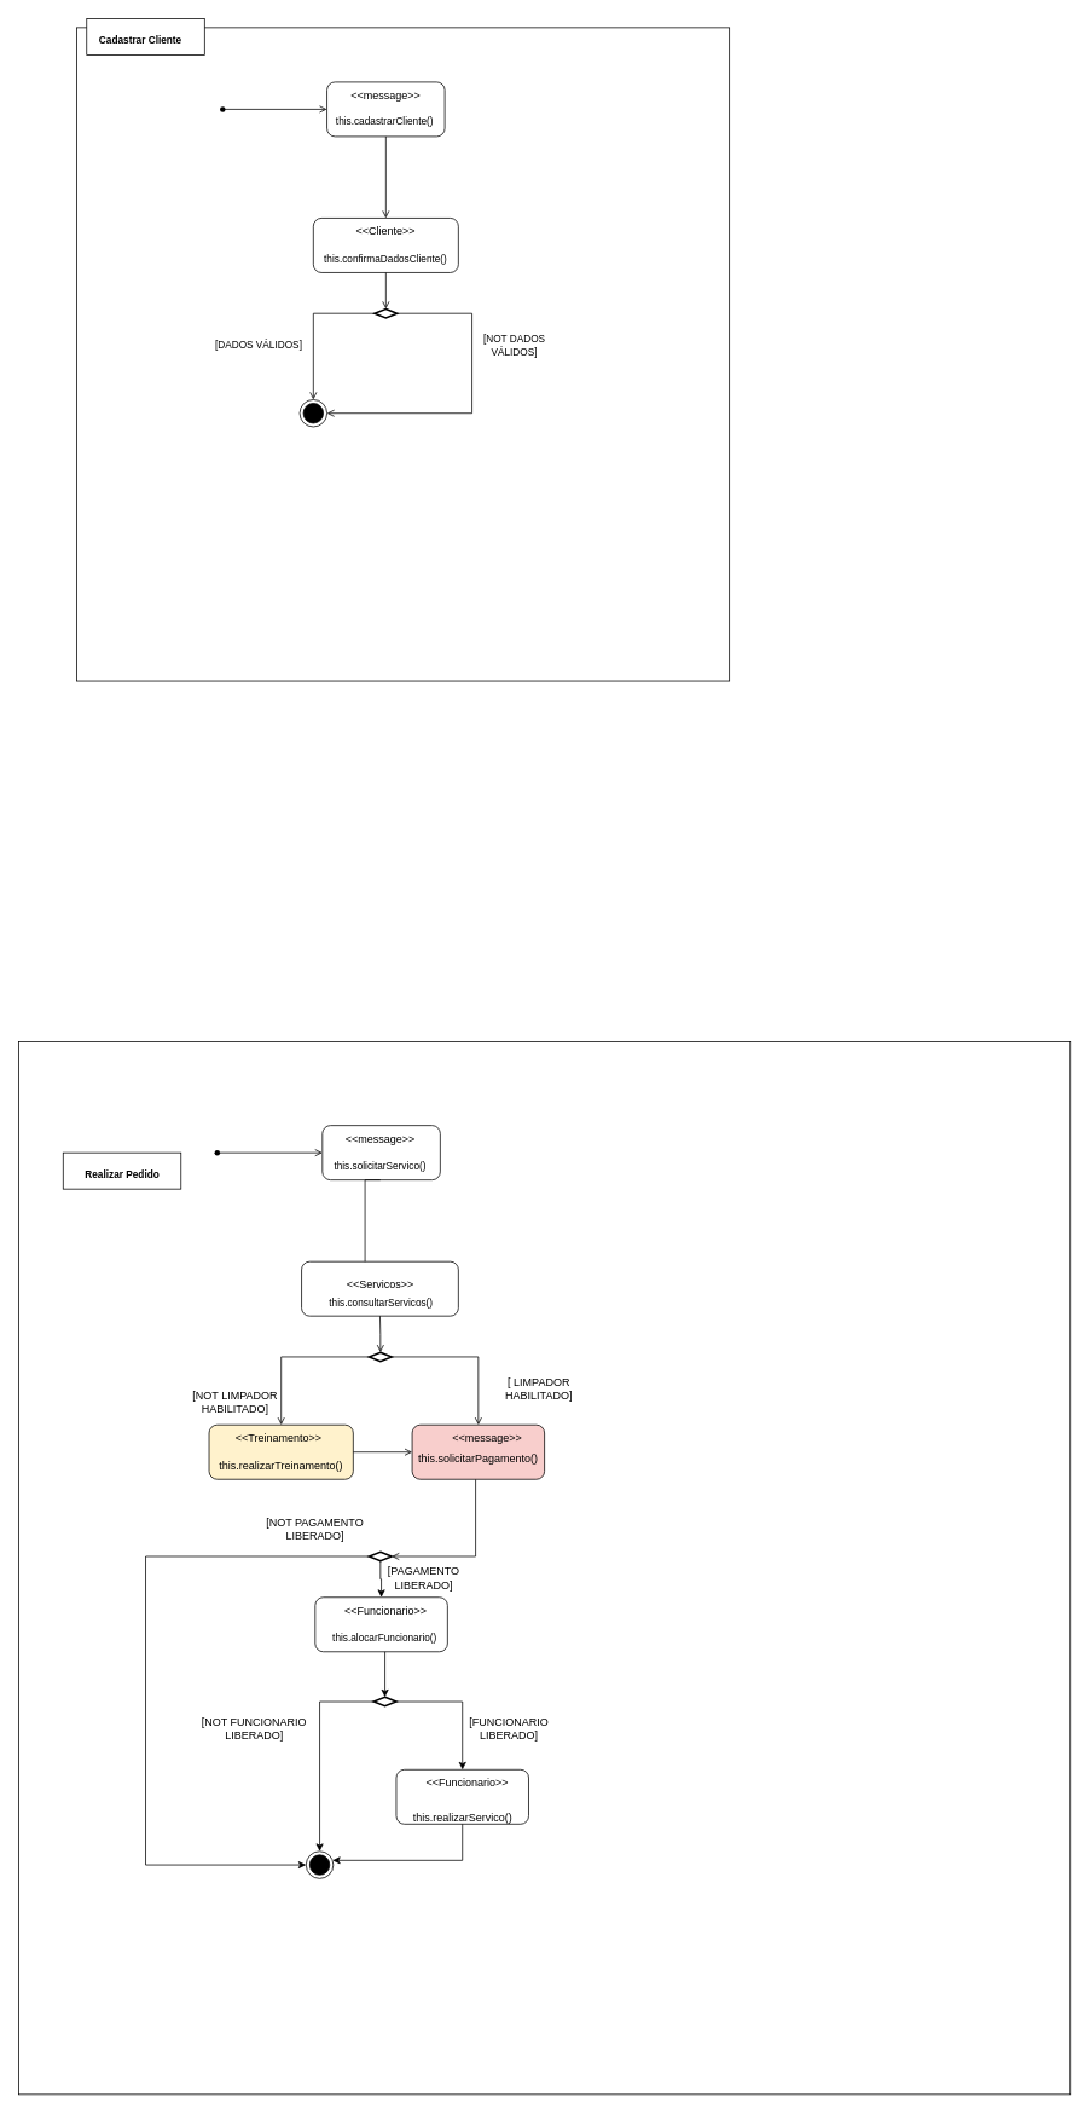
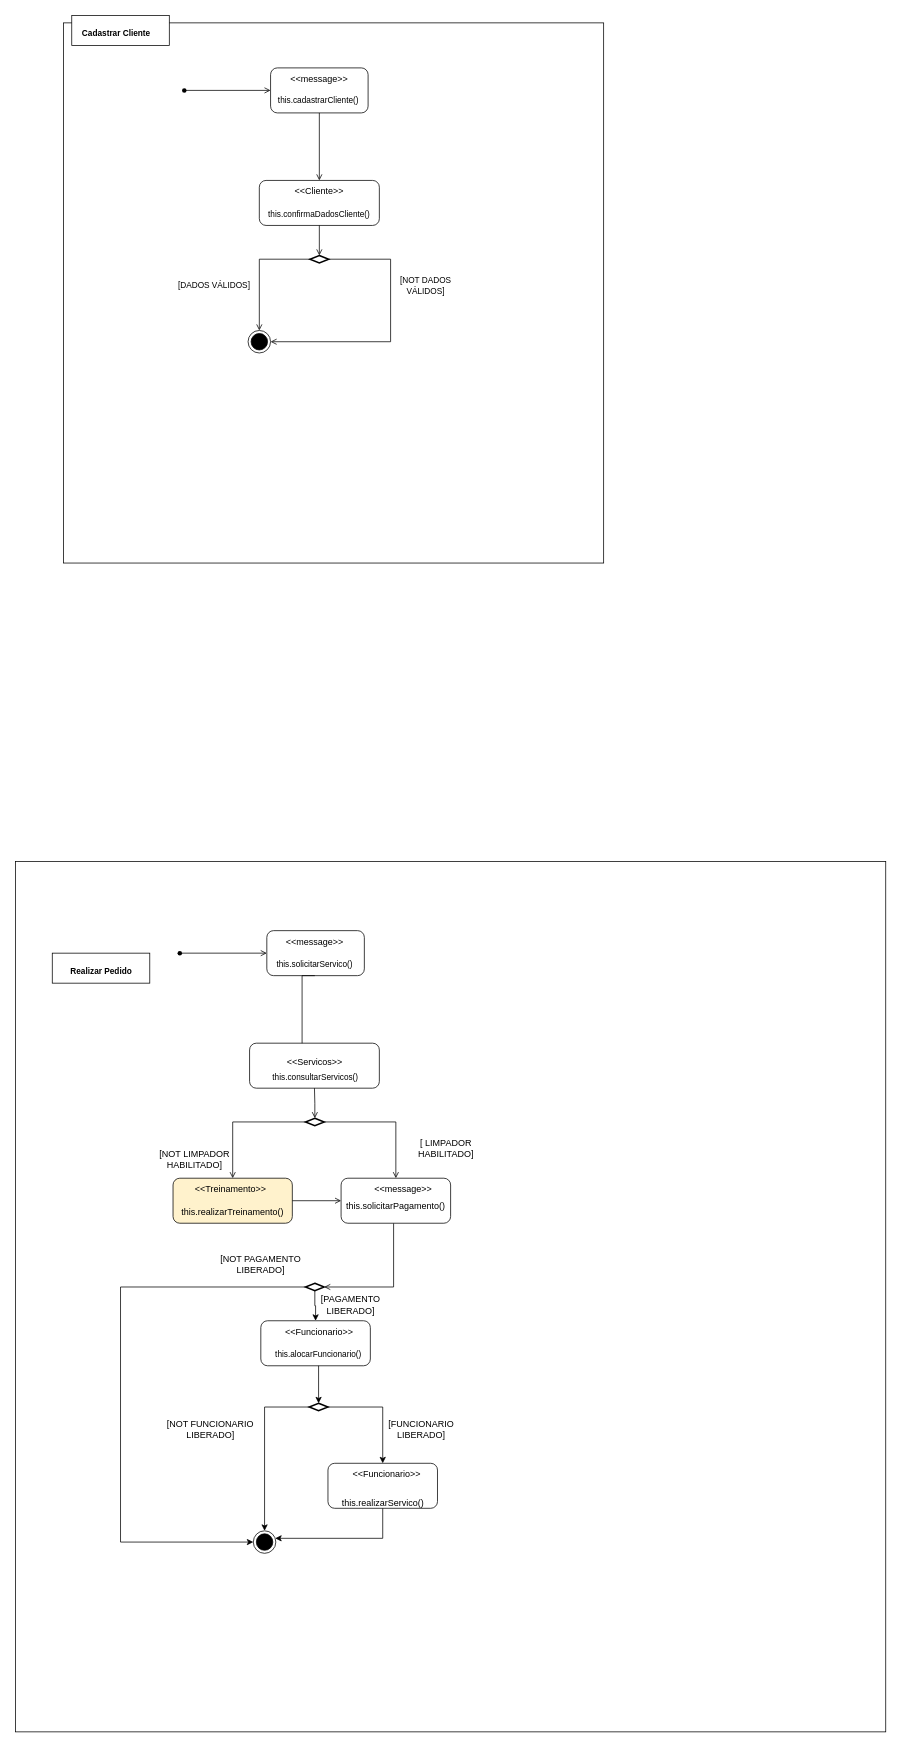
  <mxCell id="0" />
  <mxCell id="1" parent="0" />
  <mxCell id="2" value="" style="whiteSpace=wrap;html=1;aspect=fixed;" parent="1" vertex="1"><mxGeometry x="84" y="30" width="720" height="720" as="geometry" /></mxCell>
  <mxCell id="3" value="" style="rounded=0;whiteSpace=wrap;html=1;" parent="1" vertex="1"><mxGeometry x="95" y="20" width="130" height="40" as="geometry" /></mxCell>
  <mxCell id="4" value="&lt;font style=&quot;font-size: 11px;&quot;&gt;Cadastrar Cliente&lt;/font&gt;" style="text;strokeColor=none;fillColor=none;html=1;fontSize=24;fontStyle=1;verticalAlign=middle;align=center;" parent="1" vertex="1"><mxGeometry x="104" y="20" width="100" height="40" as="geometry" /></mxCell>
  <mxCell id="5" value="" style="shape=waypoint;sketch=0;fillStyle=solid;size=6;pointerEvents=1;points=[];fillColor=none;resizable=0;rotatable=0;perimeter=centerPerimeter;snapToPoint=1;" parent="1" vertex="1"><mxGeometry x="235" y="110" width="20" height="20" as="geometry" /></mxCell>
  <mxCell id="6" style="edgeStyle=orthogonalEdgeStyle;rounded=0;orthogonalLoop=1;jettySize=auto;html=1;startArrow=open;startFill=0;endArrow=none;endFill=0;" parent="1" source="7" target="5" edge="1"><mxGeometry relative="1" as="geometry" /></mxCell>
  <mxCell id="7" value="" style="rounded=1;whiteSpace=wrap;html=1;" parent="1" vertex="1"><mxGeometry x="360" y="90" width="130" height="60" as="geometry" /></mxCell>
  <mxCell id="8" value="&amp;lt;&amp;lt;message&amp;gt;&amp;gt;" style="text;html=1;strokeColor=none;fillColor=none;align=center;verticalAlign=middle;whiteSpace=wrap;rounded=0;" parent="1" vertex="1"><mxGeometry x="395" y="90" width="60" height="30" as="geometry" /></mxCell>
  <mxCell id="9" value="&lt;font style=&quot;font-size: 11px;&quot;&gt;&lt;br&gt;this.cadastrarCliente()&lt;/font&gt;" style="text;html=1;strokeColor=none;fillColor=none;align=center;verticalAlign=middle;whiteSpace=wrap;rounded=0;" parent="1" vertex="1"><mxGeometry x="364" y="110" width="120" height="30" as="geometry" /></mxCell>
  <mxCell id="10" style="edgeStyle=orthogonalEdgeStyle;rounded=0;orthogonalLoop=1;jettySize=auto;html=1;endArrow=open;endFill=0;exitX=0.5;exitY=1;exitDx=0;exitDy=0;" parent="1" source="7" target="11" edge="1"><mxGeometry relative="1" as="geometry"><mxPoint x="425" y="200" as="sourcePoint" /></mxGeometry></mxCell>
  <mxCell id="11" value="" style="rounded=1;whiteSpace=wrap;html=1;" parent="1" vertex="1"><mxGeometry x="345" y="240" width="160" height="60" as="geometry" /></mxCell>
  <mxCell id="12" style="edgeStyle=orthogonalEdgeStyle;rounded=0;orthogonalLoop=1;jettySize=auto;html=1;entryX=0.5;entryY=1;entryDx=0;entryDy=0;startArrow=open;startFill=0;endArrow=none;endFill=0;" parent="1" source="15" target="11" edge="1"><mxGeometry relative="1" as="geometry" /></mxCell>
  <mxCell id="13" style="edgeStyle=orthogonalEdgeStyle;rounded=0;orthogonalLoop=1;jettySize=auto;html=1;endArrow=open;endFill=0;entryX=0.5;entryY=0;entryDx=0;entryDy=0;" parent="1" source="15" target="16" edge="1"><mxGeometry relative="1" as="geometry"><mxPoint x="330" y="420" as="targetPoint" /></mxGeometry></mxCell>
  <mxCell id="14" style="edgeStyle=orthogonalEdgeStyle;rounded=0;orthogonalLoop=1;jettySize=auto;html=1;endArrow=open;endFill=0;entryX=1;entryY=0.5;entryDx=0;entryDy=0;" parent="1" source="15" target="16" edge="1"><mxGeometry relative="1" as="geometry"><mxPoint x="535" y="420" as="targetPoint" /><Array as="points"><mxPoint x="520" y="345" /><mxPoint x="520" y="455" /></Array></mxGeometry></mxCell>
  <mxCell id="15" value="" style="strokeWidth=2;html=1;shape=mxgraph.flowchart.decision;whiteSpace=wrap;" parent="1" vertex="1"><mxGeometry x="412.5" y="340" width="25" height="10" as="geometry" /></mxCell>
  <mxCell id="16" value="" style="ellipse;html=1;shape=endState;fillColor=#000000;strokeColor=#000000;" parent="1" vertex="1"><mxGeometry x="330" y="440" width="30" height="30" as="geometry" /></mxCell>
  <mxCell id="17" value="&amp;lt;&amp;lt;Cliente&amp;gt;&amp;gt;" style="text;html=1;strokeColor=none;fillColor=none;align=center;verticalAlign=middle;whiteSpace=wrap;rounded=0;" parent="1" vertex="1"><mxGeometry x="395" y="240" width="60" height="30" as="geometry" /></mxCell>
  <mxCell id="18" value="&lt;span style=&quot;font-size: 11px;&quot;&gt;this.confirmaDadosCliente()&lt;/span&gt;" style="text;html=1;strokeColor=none;fillColor=none;align=center;verticalAlign=middle;whiteSpace=wrap;rounded=0;" parent="1" vertex="1"><mxGeometry x="365" y="270" width="120" height="30" as="geometry" /></mxCell>
  <mxCell id="19" value="&lt;span style=&quot;font-size: 11px;&quot;&gt;[DADOS VÁLIDOS]&lt;/span&gt;" style="text;html=1;strokeColor=none;fillColor=none;align=center;verticalAlign=middle;whiteSpace=wrap;rounded=0;" parent="1" vertex="1"><mxGeometry x="225" y="365" width="120" height="30" as="geometry" /></mxCell>
  <mxCell id="20" value="&lt;span style=&quot;font-size: 11px;&quot;&gt;[NOT DADOS VÁLIDOS]&lt;/span&gt;" style="text;html=1;strokeColor=none;fillColor=none;align=center;verticalAlign=middle;whiteSpace=wrap;rounded=0;" parent="1" vertex="1"><mxGeometry x="507" y="365" width="120" height="30" as="geometry" /></mxCell>
  <mxCell id="21" value="" style="whiteSpace=wrap;html=1;aspect=fixed;" parent="1" vertex="1"><mxGeometry x="20" y="1148" width="1160" height="1160" as="geometry" /></mxCell>
  <mxCell id="22" value="" style="rounded=0;whiteSpace=wrap;html=1;" parent="1" vertex="1"><mxGeometry x="69" y="1270" width="130" height="40" as="geometry" /></mxCell>
  <mxCell id="23" value="&lt;font style=&quot;font-size: 11px;&quot;&gt;Realizar Pedido&lt;/font&gt;" style="text;strokeColor=none;fillColor=none;html=1;fontSize=24;fontStyle=1;verticalAlign=middle;align=center;" parent="1" vertex="1"><mxGeometry x="84" y="1270" width="100" height="40" as="geometry" /></mxCell>
  <mxCell id="24" value="" style="shape=waypoint;sketch=0;fillStyle=solid;size=6;pointerEvents=1;points=[];fillColor=none;resizable=0;rotatable=0;perimeter=centerPerimeter;snapToPoint=1;" parent="1" vertex="1"><mxGeometry x="229" y="1260" width="20" height="20" as="geometry" /></mxCell>
  <mxCell id="25" style="edgeStyle=orthogonalEdgeStyle;rounded=0;orthogonalLoop=1;jettySize=auto;html=1;startArrow=open;startFill=0;endArrow=none;endFill=0;" parent="1" source="26" target="24" edge="1"><mxGeometry relative="1" as="geometry" /></mxCell>
  <mxCell id="26" value="" style="rounded=1;whiteSpace=wrap;html=1;" parent="1" vertex="1"><mxGeometry x="355" y="1240" width="130" height="60" as="geometry" /></mxCell>
  <mxCell id="27" value="&amp;lt;&amp;lt;message&amp;gt;&amp;gt;" style="text;html=1;strokeColor=none;fillColor=none;align=center;verticalAlign=middle;whiteSpace=wrap;rounded=0;" parent="1" vertex="1"><mxGeometry x="389" y="1240" width="60" height="30" as="geometry" /></mxCell>
  <mxCell id="28" value="&lt;span style=&quot;font-size: 11px;&quot;&gt;this.solicitarServico()&lt;/span&gt;" style="text;html=1;strokeColor=none;fillColor=none;align=center;verticalAlign=middle;whiteSpace=wrap;rounded=0;" parent="1" vertex="1"><mxGeometry x="359" y="1270" width="120" height="30" as="geometry" /></mxCell>
  <mxCell id="29" style="edgeStyle=orthogonalEdgeStyle;rounded=0;orthogonalLoop=1;jettySize=auto;html=1;entryX=0.5;entryY=1;entryDx=0;entryDy=0;startArrow=open;startFill=0;endArrow=none;endFill=0;exitX=0.5;exitY=0;exitDx=0;exitDy=0;" parent="1" source="44" target="28" edge="1"><mxGeometry relative="1" as="geometry"><mxPoint x="419" y="1340" as="sourcePoint" /><Array as="points"><mxPoint x="402" y="1300" /></Array></mxGeometry></mxCell>
  <mxCell id="30" value="" style="rounded=1;whiteSpace=wrap;html=1;" parent="1" vertex="1"><mxGeometry x="332" y="1390" width="173" height="60" as="geometry" /></mxCell>
  <mxCell id="31" style="edgeStyle=orthogonalEdgeStyle;rounded=0;orthogonalLoop=1;jettySize=auto;html=1;entryX=0.5;entryY=1;entryDx=0;entryDy=0;startArrow=open;startFill=0;endArrow=none;endFill=0;" parent="1" source="34" target="30" edge="1"><mxGeometry relative="1" as="geometry" /></mxCell>
  <mxCell id="32" style="edgeStyle=orthogonalEdgeStyle;rounded=0;orthogonalLoop=1;jettySize=auto;html=1;endArrow=open;endFill=0;" parent="1" source="34" target="35" edge="1"><mxGeometry relative="1" as="geometry" /></mxCell>
  <mxCell id="33" style="edgeStyle=orthogonalEdgeStyle;rounded=0;orthogonalLoop=1;jettySize=auto;html=1;endArrow=open;endFill=0;" parent="1" source="34" target="37" edge="1"><mxGeometry relative="1" as="geometry" /></mxCell>
  <mxCell id="34" value="" style="strokeWidth=2;html=1;shape=mxgraph.flowchart.decision;whiteSpace=wrap;" parent="1" vertex="1"><mxGeometry x="406.5" y="1490" width="25" height="10" as="geometry" /></mxCell>
  <mxCell id="35" value="&lt;br&gt;&lt;br&gt;this.realizarTreinamento()" style="rounded=1;whiteSpace=wrap;html=1;fillColor=#fff2cc;" parent="1" vertex="1"><mxGeometry x="230" y="1570" width="159" height="60" as="geometry" /></mxCell>
  <mxCell id="36" style="edgeStyle=orthogonalEdgeStyle;rounded=0;orthogonalLoop=1;jettySize=auto;html=1;entryX=1;entryY=0.5;entryDx=0;entryDy=0;entryPerimeter=0;endArrow=open;endFill=0;" parent="1" source="37" target="40" edge="1"><mxGeometry relative="1" as="geometry"><Array as="points"><mxPoint x="524" y="1715" /></Array></mxGeometry></mxCell>
- <mxCell id="37" value="&lt;br&gt;this.solicitarPagamento()" style="rounded=1;whiteSpace=wrap;html=1;fillColor=#f8cecc;" parent="1" vertex="1"><mxGeometry x="454" y="1570" width="146" height="60" as="geometry" /></mxCell>
+ <mxCell id="37" value="&lt;br&gt;this.solicitarPagamento()" style="rounded=1;whiteSpace=wrap;html=1;" parent="1" vertex="1"><mxGeometry x="454" y="1570" width="146" height="60" as="geometry" /></mxCell>
  <mxCell id="38" style="edgeStyle=orthogonalEdgeStyle;rounded=0;orthogonalLoop=1;jettySize=auto;html=1;exitX=0;exitY=0.5;exitDx=0;exitDy=0;exitPerimeter=0;" parent="1" source="40" target="41" edge="1"><mxGeometry relative="1" as="geometry"><Array as="points"><mxPoint x="160" y="1715" /><mxPoint x="160" y="2055" /></Array></mxGeometry></mxCell>
  <mxCell id="39" style="edgeStyle=orthogonalEdgeStyle;rounded=0;orthogonalLoop=1;jettySize=auto;html=1;exitX=0.5;exitY=1;exitDx=0;exitDy=0;exitPerimeter=0;" parent="1" source="40" target="49" edge="1"><mxGeometry relative="1" as="geometry" /></mxCell>
  <mxCell id="40" value="" style="strokeWidth=2;html=1;shape=mxgraph.flowchart.decision;whiteSpace=wrap;" parent="1" vertex="1"><mxGeometry x="406.5" y="1710" width="25" height="10" as="geometry" /></mxCell>
  <mxCell id="41" value="" style="ellipse;html=1;shape=endState;fillColor=#000000;strokeColor=#000000;" parent="1" vertex="1"><mxGeometry x="337" y="2040" width="30" height="30" as="geometry" /></mxCell>
  <mxCell id="42" value="&amp;lt;&amp;lt;Treinamento&amp;gt;&amp;gt;" style="text;html=1;strokeColor=none;fillColor=none;align=center;verticalAlign=middle;whiteSpace=wrap;rounded=0;" parent="1" vertex="1"><mxGeometry x="277" y="1570" width="60" height="30" as="geometry" /></mxCell>
  <mxCell id="43" value="&amp;lt;&amp;lt;message&amp;gt;&amp;gt;" style="text;html=1;strokeColor=none;fillColor=none;align=center;verticalAlign=middle;whiteSpace=wrap;rounded=0;" parent="1" vertex="1"><mxGeometry x="507" y="1570" width="60" height="30" as="geometry" /></mxCell>
  <mxCell id="44" value="&amp;lt;&amp;lt;Servicos&amp;gt;&amp;gt;" style="text;html=1;strokeColor=none;fillColor=none;align=center;verticalAlign=middle;whiteSpace=wrap;rounded=0;" parent="1" vertex="1"><mxGeometry x="389" y="1400" width="60" height="30" as="geometry" /></mxCell>
  <mxCell id="45" value="&lt;font style=&quot;font-size: 11px;&quot;&gt;this.consultarServicos()&lt;/font&gt;" style="text;html=1;strokeColor=none;fillColor=none;align=center;verticalAlign=middle;whiteSpace=wrap;rounded=0;" parent="1" vertex="1"><mxGeometry x="365" y="1420" width="110" height="30" as="geometry" /></mxCell>
  <mxCell id="46" value="[NOT LIMPADOR HABILITADO]" style="text;html=1;strokeColor=none;fillColor=none;align=center;verticalAlign=middle;whiteSpace=wrap;rounded=0;" parent="1" vertex="1"><mxGeometry x="199" y="1530" width="120" height="30" as="geometry" /></mxCell>
  <mxCell id="47" value="[ LIMPADOR HABILITADO]" style="text;html=1;strokeColor=none;fillColor=none;align=center;verticalAlign=middle;whiteSpace=wrap;rounded=0;" parent="1" vertex="1"><mxGeometry x="534" y="1515" width="120" height="30" as="geometry" /></mxCell>
  <mxCell id="48" style="edgeStyle=orthogonalEdgeStyle;rounded=0;orthogonalLoop=1;jettySize=auto;html=1;endArrow=open;endFill=0;entryX=0;entryY=0.5;entryDx=0;entryDy=0;" parent="1" source="35" target="37" edge="1"><mxGeometry relative="1" as="geometry"><Array as="points"><mxPoint x="450" y="1600" /><mxPoint x="450" y="1600" /></Array><mxPoint x="386" y="1560" as="sourcePoint" /><mxPoint x="479" y="1645" as="targetPoint" /></mxGeometry></mxCell>
  <mxCell id="49" value="" style="rounded=1;whiteSpace=wrap;html=1;" parent="1" vertex="1"><mxGeometry x="347" y="1760" width="146" height="60" as="geometry" /></mxCell>
  <mxCell id="50" value="[NOT PAGAMENTO LIBERADO]" style="text;html=1;strokeColor=none;fillColor=none;align=center;verticalAlign=middle;whiteSpace=wrap;rounded=0;" parent="1" vertex="1"><mxGeometry x="286.5" y="1670" width="120" height="30" as="geometry" /></mxCell>
  <mxCell id="51" value="[PAGAMENTO LIBERADO]" style="text;html=1;strokeColor=none;fillColor=none;align=center;verticalAlign=middle;whiteSpace=wrap;rounded=0;" parent="1" vertex="1"><mxGeometry x="406.5" y="1724" width="120" height="30" as="geometry" /></mxCell>
  <mxCell id="52" value="&amp;lt;&amp;lt;Funcionario&amp;gt;&amp;gt;" style="text;html=1;strokeColor=none;fillColor=none;align=center;verticalAlign=middle;whiteSpace=wrap;rounded=0;" parent="1" vertex="1"><mxGeometry x="395" y="1760" width="60" height="30" as="geometry" /></mxCell>
  <mxCell id="53" style="edgeStyle=orthogonalEdgeStyle;rounded=0;orthogonalLoop=1;jettySize=auto;html=1;exitX=0.5;exitY=1;exitDx=0;exitDy=0;entryX=0.5;entryY=0;entryDx=0;entryDy=0;entryPerimeter=0;" parent="1" source="54" target="57" edge="1"><mxGeometry relative="1" as="geometry" /></mxCell>
  <mxCell id="54" value="&lt;span style=&quot;font-size: 11px;&quot;&gt;this.alocarFuncionario()&lt;br&gt;&lt;/span&gt;" style="text;html=1;strokeColor=none;fillColor=none;align=center;verticalAlign=middle;whiteSpace=wrap;rounded=0;" parent="1" vertex="1"><mxGeometry x="369" y="1790" width="110" height="30" as="geometry" /></mxCell>
  <mxCell id="55" style="edgeStyle=orthogonalEdgeStyle;rounded=0;orthogonalLoop=1;jettySize=auto;html=1;exitX=0;exitY=0.5;exitDx=0;exitDy=0;exitPerimeter=0;" parent="1" source="57" target="41" edge="1"><mxGeometry relative="1" as="geometry" /></mxCell>
  <mxCell id="56" style="edgeStyle=orthogonalEdgeStyle;rounded=0;orthogonalLoop=1;jettySize=auto;html=1;exitX=1;exitY=0.5;exitDx=0;exitDy=0;exitPerimeter=0;" parent="1" source="57" target="60" edge="1"><mxGeometry relative="1" as="geometry" /></mxCell>
  <mxCell id="57" value="" style="strokeWidth=2;html=1;shape=mxgraph.flowchart.decision;whiteSpace=wrap;" parent="1" vertex="1"><mxGeometry x="411.5" y="1870" width="25" height="10" as="geometry" /></mxCell>
  <mxCell id="58" value="[NOT FUNCIONARIO LIBERADO]" style="text;html=1;strokeColor=none;fillColor=none;align=center;verticalAlign=middle;whiteSpace=wrap;rounded=0;" parent="1" vertex="1"><mxGeometry x="220" y="1890" width="120" height="30" as="geometry" /></mxCell>
  <mxCell id="59" value="[FUNCIONARIO LIBERADO]&lt;br&gt;" style="text;html=1;strokeColor=none;fillColor=none;align=center;verticalAlign=middle;whiteSpace=wrap;rounded=0;" parent="1" vertex="1"><mxGeometry x="501" y="1890" width="120" height="30" as="geometry" /></mxCell>
  <mxCell id="60" value="" style="rounded=1;whiteSpace=wrap;html=1;" parent="1" vertex="1"><mxGeometry x="436.5" y="1950" width="146" height="60" as="geometry" /></mxCell>
  <mxCell id="61" value="&amp;lt;&amp;lt;Funcionario&amp;gt;&amp;gt;" style="text;html=1;strokeColor=none;fillColor=none;align=center;verticalAlign=middle;whiteSpace=wrap;rounded=0;" parent="1" vertex="1"><mxGeometry x="485" y="1950" width="60" height="30" as="geometry" /></mxCell>
  <mxCell id="62" style="edgeStyle=orthogonalEdgeStyle;rounded=0;orthogonalLoop=1;jettySize=auto;html=1;exitX=0.5;exitY=1;exitDx=0;exitDy=0;" parent="1" source="63" target="41" edge="1"><mxGeometry relative="1" as="geometry"><Array as="points"><mxPoint x="510" y="2050" /></Array></mxGeometry></mxCell>
  <mxCell id="63" value="&lt;br&gt;this.realizarServico()" style="text;html=1;strokeColor=none;fillColor=none;align=center;verticalAlign=middle;whiteSpace=wrap;rounded=0;" parent="1" vertex="1"><mxGeometry x="479.5" y="1980" width="60" height="30" as="geometry" /></mxCell>
